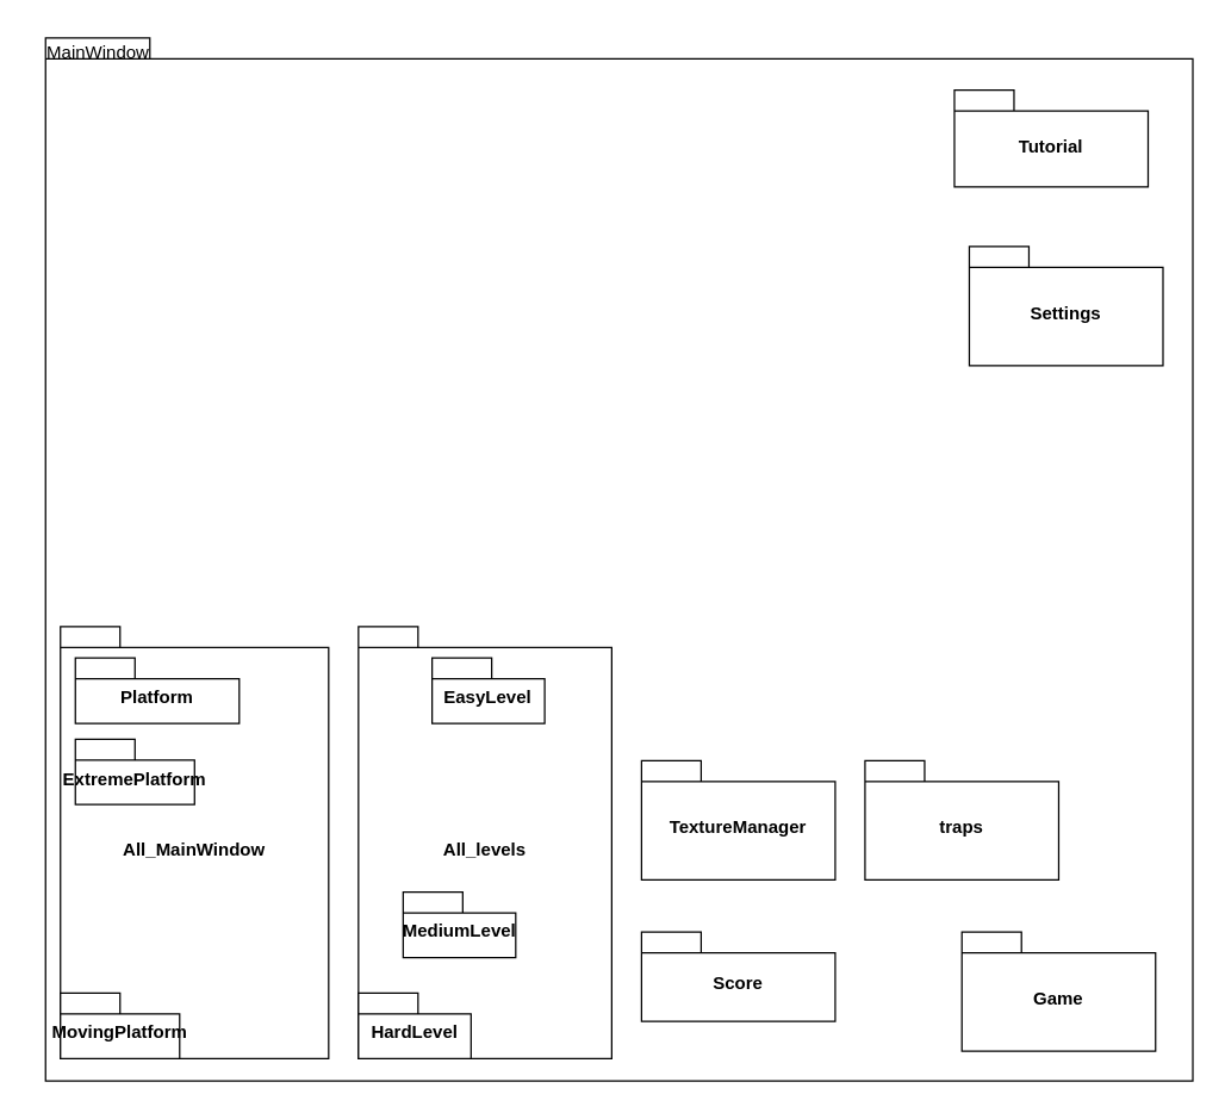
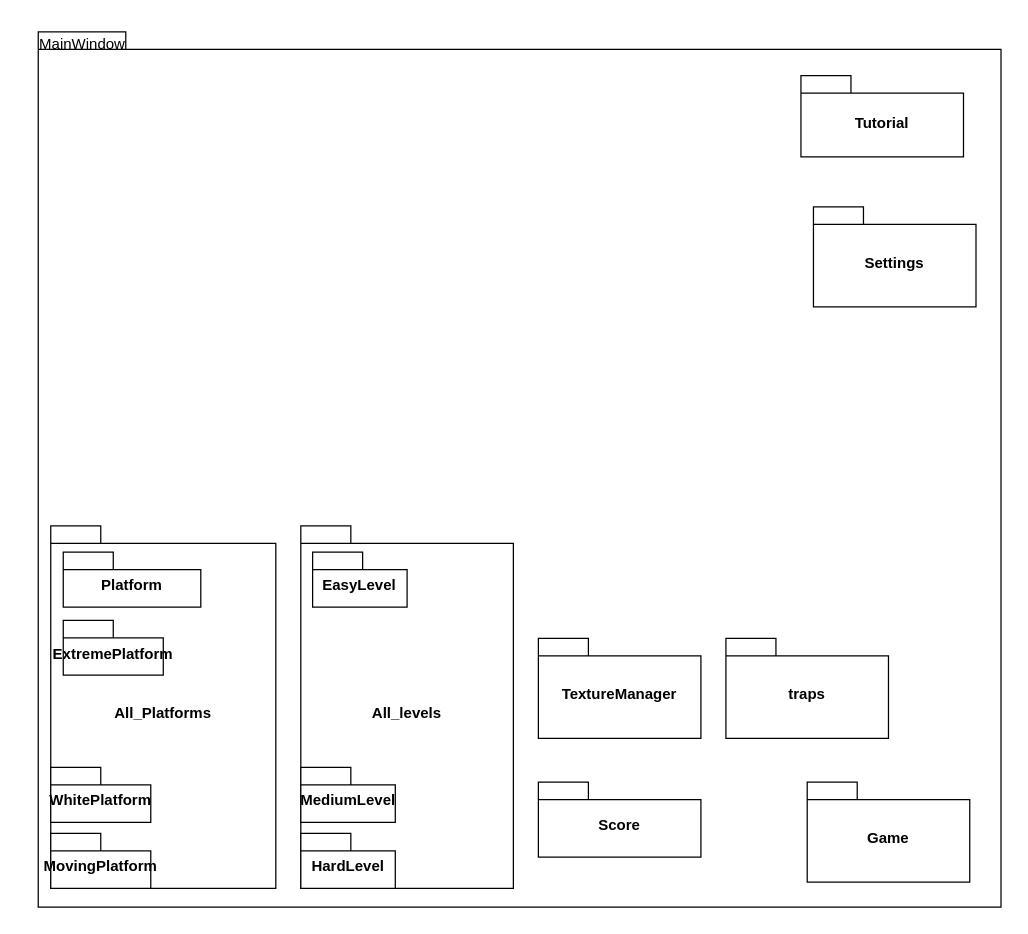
  <mxCell id="0" />
  <mxCell id="1" parent="0" />
  <mxCell id="2" value="" style="shape=folder;fontStyle=1;spacingTop=10;tabWidth=40;tabHeight=14;tabPosition=left;html=1;whiteSpace=wrap;" parent="1" vertex="1"><mxGeometry x="30" y="25" width="770" height="700" as="geometry" /></mxCell>
  <mxCell id="3" value="" style="ellipse;whiteSpace=wrap;html=1;align=center;aspect=fixed;fillColor=none;strokeColor=none;resizable=0;perimeter=centerPerimeter;rotatable=0;allowArrows=0;points=[];outlineConnect=1;" parent="1" vertex="1"><mxGeometry x="525" y="300" width="10" height="10" as="geometry" /></mxCell>
  <mxCell id="4" value="" style="ellipse;whiteSpace=wrap;html=1;align=center;aspect=fixed;fillColor=none;strokeColor=none;resizable=0;perimeter=centerPerimeter;rotatable=0;allowArrows=0;points=[];outlineConnect=1;" parent="1" vertex="1"><mxGeometry x="520" y="300" width="10" height="10" as="geometry" /></mxCell>
  <mxCell id="5" value="Tutorial" style="shape=folder;fontStyle=1;spacingTop=10;tabWidth=40;tabHeight=14;tabPosition=left;html=1;whiteSpace=wrap;" parent="1" vertex="1"><mxGeometry x="640" y="60" width="130" height="65" as="geometry" /></mxCell>
  <mxCell id="6" value="Settings" style="shape=folder;fontStyle=1;spacingTop=10;tabWidth=40;tabHeight=14;tabPosition=left;html=1;whiteSpace=wrap;" parent="1" vertex="1"><mxGeometry x="650" y="165" width="130" height="80" as="geometry" /></mxCell>
  <mxCell id="7" value="Game" style="shape=folder;fontStyle=1;spacingTop=10;tabWidth=40;tabHeight=14;tabPosition=left;html=1;whiteSpace=wrap;" parent="1" vertex="1"><mxGeometry x="645" y="625" width="130" height="80" as="geometry" /></mxCell>
  <mxCell id="8" value="Score" style="shape=folder;fontStyle=1;spacingTop=10;tabWidth=40;tabHeight=14;tabPosition=left;html=1;whiteSpace=wrap;" parent="1" vertex="1"><mxGeometry x="430" y="625" width="130" height="60" as="geometry" /></mxCell>
  <mxCell id="9" value="" style="group" parent="1" vertex="1" connectable="0"><mxGeometry x="240" y="420" width="170" height="290" as="geometry" /></mxCell>
  <mxCell id="10" value="All_levels" style="shape=folder;fontStyle=1;spacingTop=10;tabWidth=40;tabHeight=14;tabPosition=left;html=1;whiteSpace=wrap;" parent="9" vertex="1"><mxGeometry width="170" height="290" as="geometry" /></mxCell>
- <mxCell id="11" value="EasyLevel" style="shape=folder;fontStyle=1;spacingTop=10;tabWidth=40;tabHeight=14;tabPosition=left;html=1;whiteSpace=wrap;" parent="9" vertex="1"><mxGeometry x="49.444" y="21.091" width="75.556" height="43.939" as="geometry" /></mxCell>
+ <mxCell id="11" value="EasyLevel" style="shape=folder;fontStyle=1;spacingTop=10;tabWidth=40;tabHeight=14;tabPosition=left;html=1;whiteSpace=wrap;" parent="9" vertex="1"><mxGeometry x="9.444" y="21.091" width="75.556" height="43.939" as="geometry" /></mxCell>
  <mxCell id="12" value="HardLevel" style="shape=folder;fontStyle=1;spacingTop=10;tabWidth=40;tabHeight=14;tabPosition=left;html=1;whiteSpace=wrap;" parent="9" vertex="1"><mxGeometry y="246.061" width="75.556" height="43.939" as="geometry" /></mxCell>
- <mxCell id="13" value="MediumLevel" style="shape=folder;fontStyle=1;spacingTop=10;tabWidth=40;tabHeight=14;tabPosition=left;html=1;whiteSpace=wrap;" parent="9" vertex="1"><mxGeometry x="30" y="178.333" width="75.556" height="43.939" as="geometry" /></mxCell>
+ <mxCell id="13" value="MediumLevel" style="shape=folder;fontStyle=1;spacingTop=10;tabWidth=40;tabHeight=14;tabPosition=left;html=1;whiteSpace=wrap;" parent="9" vertex="1"><mxGeometry y="193.333" width="75.556" height="43.939" as="geometry" /></mxCell>
  <mxCell id="14" value="" style="group" parent="1" vertex="1" connectable="0"><mxGeometry x="40" y="420" width="180" height="290" as="geometry" /></mxCell>
- <mxCell id="15" value="All_MainWindow" style="shape=folder;fontStyle=1;spacingTop=10;tabWidth=40;tabHeight=14;tabPosition=left;html=1;whiteSpace=wrap;" parent="14" vertex="1"><mxGeometry width="180" height="290" as="geometry" /></mxCell>
+ <mxCell id="15" value="All_Platforms" style="shape=folder;fontStyle=1;spacingTop=10;tabWidth=40;tabHeight=14;tabPosition=left;html=1;whiteSpace=wrap;" parent="14" vertex="1"><mxGeometry width="180" height="290" as="geometry" /></mxCell>
  <mxCell id="16" value="Platform" style="shape=folder;fontStyle=1;spacingTop=10;tabWidth=40;tabHeight=14;tabPosition=left;html=1;whiteSpace=wrap;" parent="14" vertex="1"><mxGeometry x="10" y="21.091" width="110" height="43.939" as="geometry" /></mxCell>
  <mxCell id="17" value="MovingPlatform" style="shape=folder;fontStyle=1;spacingTop=10;tabWidth=40;tabHeight=14;tabPosition=left;html=1;whiteSpace=wrap;" parent="14" vertex="1"><mxGeometry y="246.061" width="80" height="43.939" as="geometry" /></mxCell>
+ <mxCell id="18" value="WhitePlatform" style="shape=folder;fontStyle=1;spacingTop=10;tabWidth=40;tabHeight=14;tabPosition=left;html=1;whiteSpace=wrap;" parent="14" vertex="1"><mxGeometry y="193.333" width="80" height="43.939" as="geometry" /></mxCell>
  <mxCell id="19" value="ExtremePlatform" style="shape=folder;fontStyle=1;spacingTop=10;tabWidth=40;tabHeight=14;tabPosition=left;html=1;whiteSpace=wrap;" parent="14" vertex="1"><mxGeometry x="10" y="75.576" width="80" height="43.939" as="geometry" /></mxCell>
  <mxCell id="20" value="traps" style="shape=folder;fontStyle=1;spacingTop=10;tabWidth=40;tabHeight=14;tabPosition=left;html=1;whiteSpace=wrap;" parent="1" vertex="1"><mxGeometry x="580" y="510" width="130" height="80" as="geometry" /></mxCell>
  <mxCell id="21" value="TextureManager" style="shape=folder;fontStyle=1;spacingTop=10;tabWidth=40;tabHeight=14;tabPosition=left;html=1;whiteSpace=wrap;" parent="1" vertex="1"><mxGeometry x="430" y="510" width="130" height="80" as="geometry" /></mxCell>
  <mxCell id="22" value="MainWindow" style="text;html=1;align=center;verticalAlign=middle;resizable=0;points=[];autosize=1;strokeColor=none;fillColor=none;" vertex="1" parent="1"><mxGeometry x="20" y="20" width="90" height="30" as="geometry" /></mxCell>
